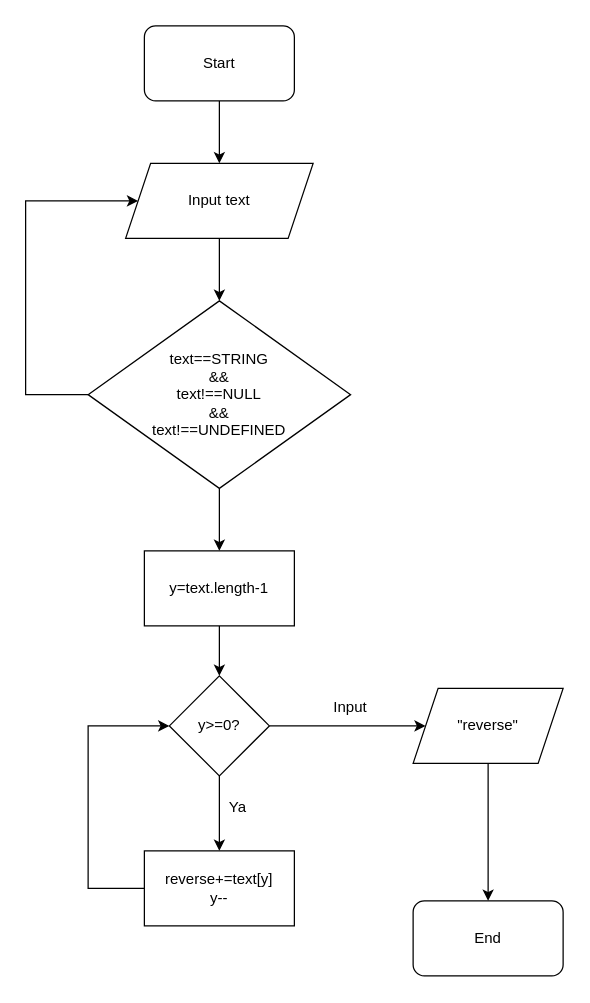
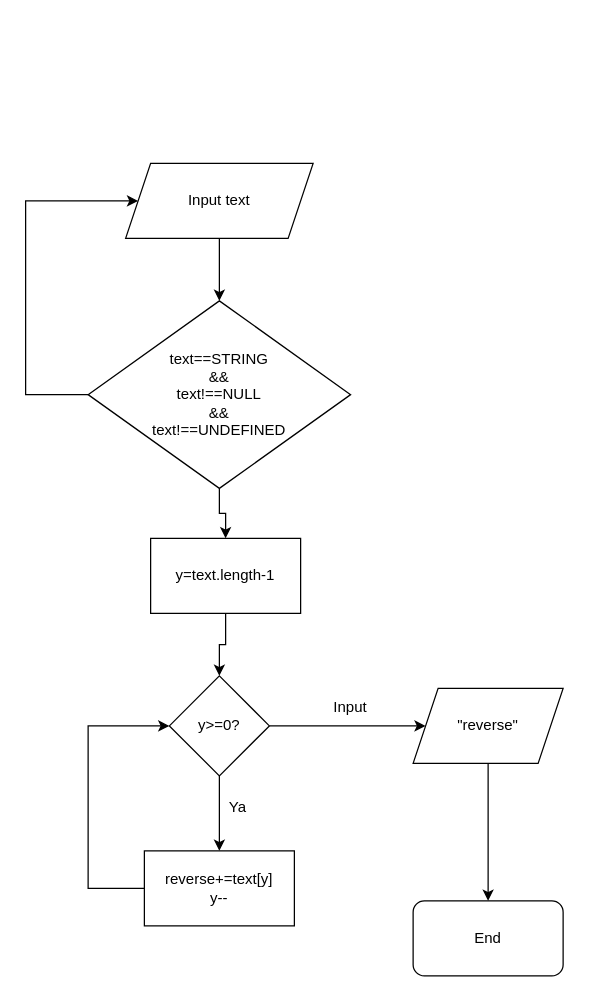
  <mxCell id="0" />
  <mxCell id="1" parent="0" />
- <mxCell id="2" value="Start" style="rounded=1;whiteSpace=wrap;html=1;" parent="1" vertex="1"><mxGeometry x="115" y="20" width="120" height="60" as="geometry" /></mxCell>
  <mxCell id="3" value="" style="edgeStyle=orthogonalEdgeStyle;rounded=0;orthogonalLoop=1;jettySize=auto;html=1;" edge="1" parent="1" source="4" target="11"><mxGeometry relative="1" as="geometry" /></mxCell>
  <mxCell id="4" value="Input text" style="shape=parallelogram;perimeter=parallelogramPerimeter;whiteSpace=wrap;html=1;fixedSize=1;" parent="1" vertex="1"><mxGeometry x="100" y="130" width="150" height="60" as="geometry" /></mxCell>
  <mxCell id="5" value="&quot;reverse&quot;" style="shape=parallelogram;perimeter=parallelogramPerimeter;whiteSpace=wrap;html=1;fixedSize=1;" parent="1" vertex="1"><mxGeometry x="330" y="550" width="120" height="60" as="geometry" /></mxCell>
  <mxCell id="6" value="End" style="rounded=1;whiteSpace=wrap;html=1;" parent="1" vertex="1"><mxGeometry x="330" y="720" width="120" height="60" as="geometry" /></mxCell>
  <mxCell id="7" value="" style="endArrow=classic;html=1;rounded=0;entryX=0.5;entryY=0;entryDx=0;entryDy=0;exitX=0.5;exitY=1;exitDx=0;exitDy=0;" parent="1" source="5" target="6" edge="1"><mxGeometry width="50" height="50" relative="1" as="geometry"><mxPoint x="150" y="630" as="sourcePoint" /><mxPoint x="200" y="580" as="targetPoint" /></mxGeometry></mxCell>
- <mxCell id="8" value="" style="endArrow=classic;html=1;rounded=0;entryX=0.5;entryY=0;entryDx=0;entryDy=0;exitX=0.5;exitY=1;exitDx=0;exitDy=0;" parent="1" source="2" target="4" edge="1"><mxGeometry width="50" height="50" relative="1" as="geometry"><mxPoint x="150" y="130" as="sourcePoint" /><mxPoint x="200" y="80" as="targetPoint" /></mxGeometry></mxCell>
  <mxCell id="9" style="edgeStyle=orthogonalEdgeStyle;rounded=0;orthogonalLoop=1;jettySize=auto;html=1;entryX=0;entryY=0.5;entryDx=0;entryDy=0;" edge="1" parent="1" source="11" target="4"><mxGeometry relative="1" as="geometry"><Array as="points"><mxPoint x="20" y="315" /><mxPoint x="20" y="160" /></Array></mxGeometry></mxCell>
  <mxCell id="10" value="" style="edgeStyle=orthogonalEdgeStyle;rounded=0;orthogonalLoop=1;jettySize=auto;html=1;" edge="1" parent="1" source="11" target="13"><mxGeometry relative="1" as="geometry" /></mxCell>
  <mxCell id="11" value="text==STRING&lt;br&gt;&amp;amp;&amp;amp;&lt;br&gt;text!==NULL&lt;br&gt;&amp;amp;&amp;amp;&lt;br&gt;text!==UNDEFINED" style="rhombus;whiteSpace=wrap;html=1;" vertex="1" parent="1"><mxGeometry x="70" y="240" width="210" height="150" as="geometry" /></mxCell>
  <mxCell id="12" value="" style="edgeStyle=orthogonalEdgeStyle;rounded=0;orthogonalLoop=1;jettySize=auto;html=1;" edge="1" parent="1" source="13" target="16"><mxGeometry relative="1" as="geometry" /></mxCell>
- <mxCell id="13" value="y=text.length-1" style="rounded=0;whiteSpace=wrap;html=1;" vertex="1" parent="1"><mxGeometry x="115" y="440" width="120" height="60" as="geometry" /></mxCell>
+ <mxCell id="13" value="y=text.length-1" style="rounded=0;whiteSpace=wrap;html=1;" vertex="1" parent="1"><mxGeometry x="120" y="430" width="120" height="60" as="geometry" /></mxCell>
  <mxCell id="14" value="" style="edgeStyle=orthogonalEdgeStyle;rounded=0;orthogonalLoop=1;jettySize=auto;html=1;" edge="1" parent="1" source="16" target="18"><mxGeometry relative="1" as="geometry" /></mxCell>
  <mxCell id="15" value="" style="edgeStyle=orthogonalEdgeStyle;rounded=0;orthogonalLoop=1;jettySize=auto;html=1;" edge="1" parent="1" source="16" target="5"><mxGeometry relative="1" as="geometry" /></mxCell>
  <mxCell id="16" value="y&amp;gt;=0?" style="rhombus;whiteSpace=wrap;html=1;" vertex="1" parent="1"><mxGeometry x="135" y="540" width="80" height="80" as="geometry" /></mxCell>
  <mxCell id="17" style="edgeStyle=orthogonalEdgeStyle;rounded=0;orthogonalLoop=1;jettySize=auto;html=1;entryX=0;entryY=0.5;entryDx=0;entryDy=0;" edge="1" parent="1" source="18" target="16"><mxGeometry relative="1" as="geometry"><Array as="points"><mxPoint x="70" y="710" /><mxPoint x="70" y="580" /></Array></mxGeometry></mxCell>
  <mxCell id="18" value="reverse+=text[y]&lt;br&gt;y--" style="rounded=0;whiteSpace=wrap;html=1;" vertex="1" parent="1"><mxGeometry x="115" y="680" width="120" height="60" as="geometry" /></mxCell>
  <mxCell id="19" value="Input" style="text;html=1;strokeColor=none;fillColor=none;align=center;verticalAlign=middle;whiteSpace=wrap;rounded=0;" vertex="1" parent="1"><mxGeometry x="250" y="550" width="60" height="30" as="geometry" /></mxCell>
  <mxCell id="20" value="Ya" style="text;html=1;strokeColor=none;fillColor=none;align=center;verticalAlign=middle;whiteSpace=wrap;rounded=0;" vertex="1" parent="1"><mxGeometry x="160" y="630" width="60" height="30" as="geometry" /></mxCell>
